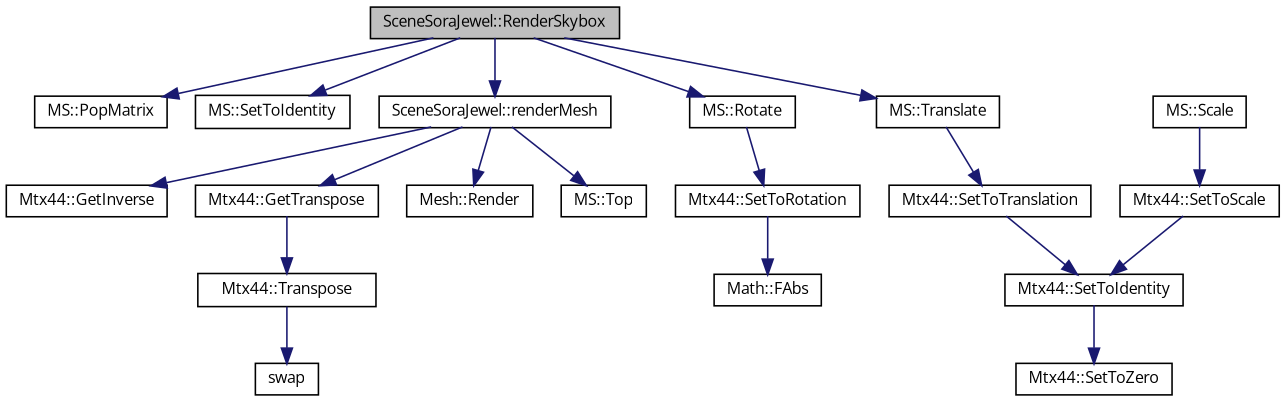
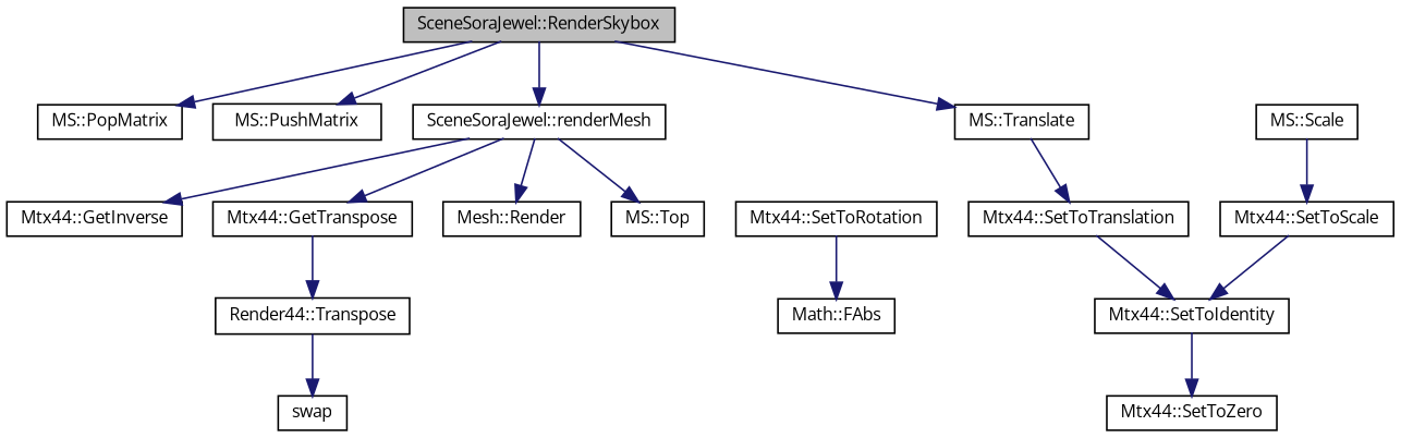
  digraph {
    fontname="Open Sans"
    rankdir=TB
    node [color=black fontname="Open Sans" fontsize=10 shape=record]
    edge [color=midnightblue fontname="Open Sans" fontsize=10 labelfontname=Helvetica labelfontsize=10 style=solid]
    n1 [fillcolor=grey75 fontcolor=black height=0.2 label="SceneSoraJewel::RenderSkybox" style=filled width=0.4]
    n2 [height=0.2 label="MS::PopMatrix" width=0.4]
-   n3 [height=0.2 label="MS::SetToIdentity" width=0.4]
+   n3 [height=0.2 label="MS::PushMatrix" width=0.4]
    n4 [height=0.2 label="SceneSoraJewel::renderMesh" width=0.4]
-   n5 [height=0.2 label="MS::Rotate" width=0.4]
    n6 [height=0.2 label="MS::Translate" width=0.4]
    n7 [height=0.2 label="Mtx44::GetInverse" width=0.4]
    n8 [height=0.2 label="Mtx44::GetTranspose" width=0.4]
    n9 [height=0.2 label="Mesh::Render" width=0.4]
    n10 [height=0.2 label="MS::Top" width=0.4]
    n11 [height=0.2 label="Mtx44::SetToRotation" width=0.4]
    n12 [height=0.2 label="MS::Scale" width=0.4]
    n13 [height=0.2 label="Mtx44::SetToScale" width=0.4]
    n14 [height=0.2 label="Mtx44::SetToTranslation" width=0.4]
-   n15 [height=0.2 label="Mtx44::Transpose" width=0.4]
+   n15 [height=0.2 label="Render44::Transpose" width=0.4]
    n16 [height=0.2 label="Math::FAbs" width=0.4]
    n17 [height=0.2 label=swap width=0.4]
    n18 [height=0.2 label="Mtx44::SetToIdentity" width=0.4]
    n19 [height=0.2 label="Mtx44::SetToZero" width=0.4]
    n1 -> n2
    n1 -> n3
    n1 -> n4
-   n1 -> n5
    n1 -> n6
    n4 -> n7
    n4 -> n8
    n4 -> n9
    n4 -> n10
-   n5 -> n11
    n6 -> n14
    n8 -> n15
    n11 -> n16
    n12 -> n13
    n13 -> n18
    n14 -> n18
    n15 -> n17
    n18 -> n19
  }
